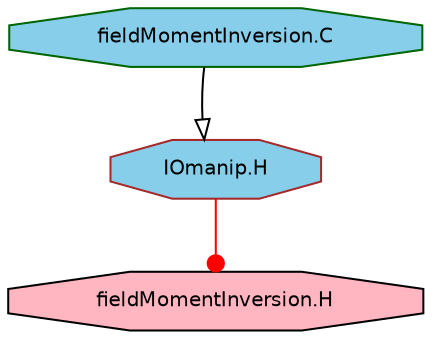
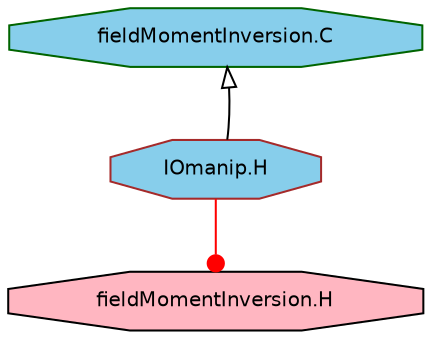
  digraph {
    node [fillcolor=skyblue fontname=Helvetica fontsize=10 shape=octagon style=filled]
    edge [fontname=Helvetica fontsize=10 labelfontname=Helvetica labelfontsize=10 style=solid]
    n1 [color=darkgreen fontcolor=black height=0.2 label="fieldMomentInversion.C" width=0.4]
    n2 [color=brown height=0.2 label="IOmanip.H" width=0.4]
    n3 [color=black fillcolor=lightpink height=0.2 label="fieldMomentInversion.H" width=0.4]
-   n1 -> n2 [arrowhead=onormal color=black]
+   n2 -> n1 [arrowhead=onormal color=black]
    n2 -> n3 [arrowhead=dot color=red]
  }
